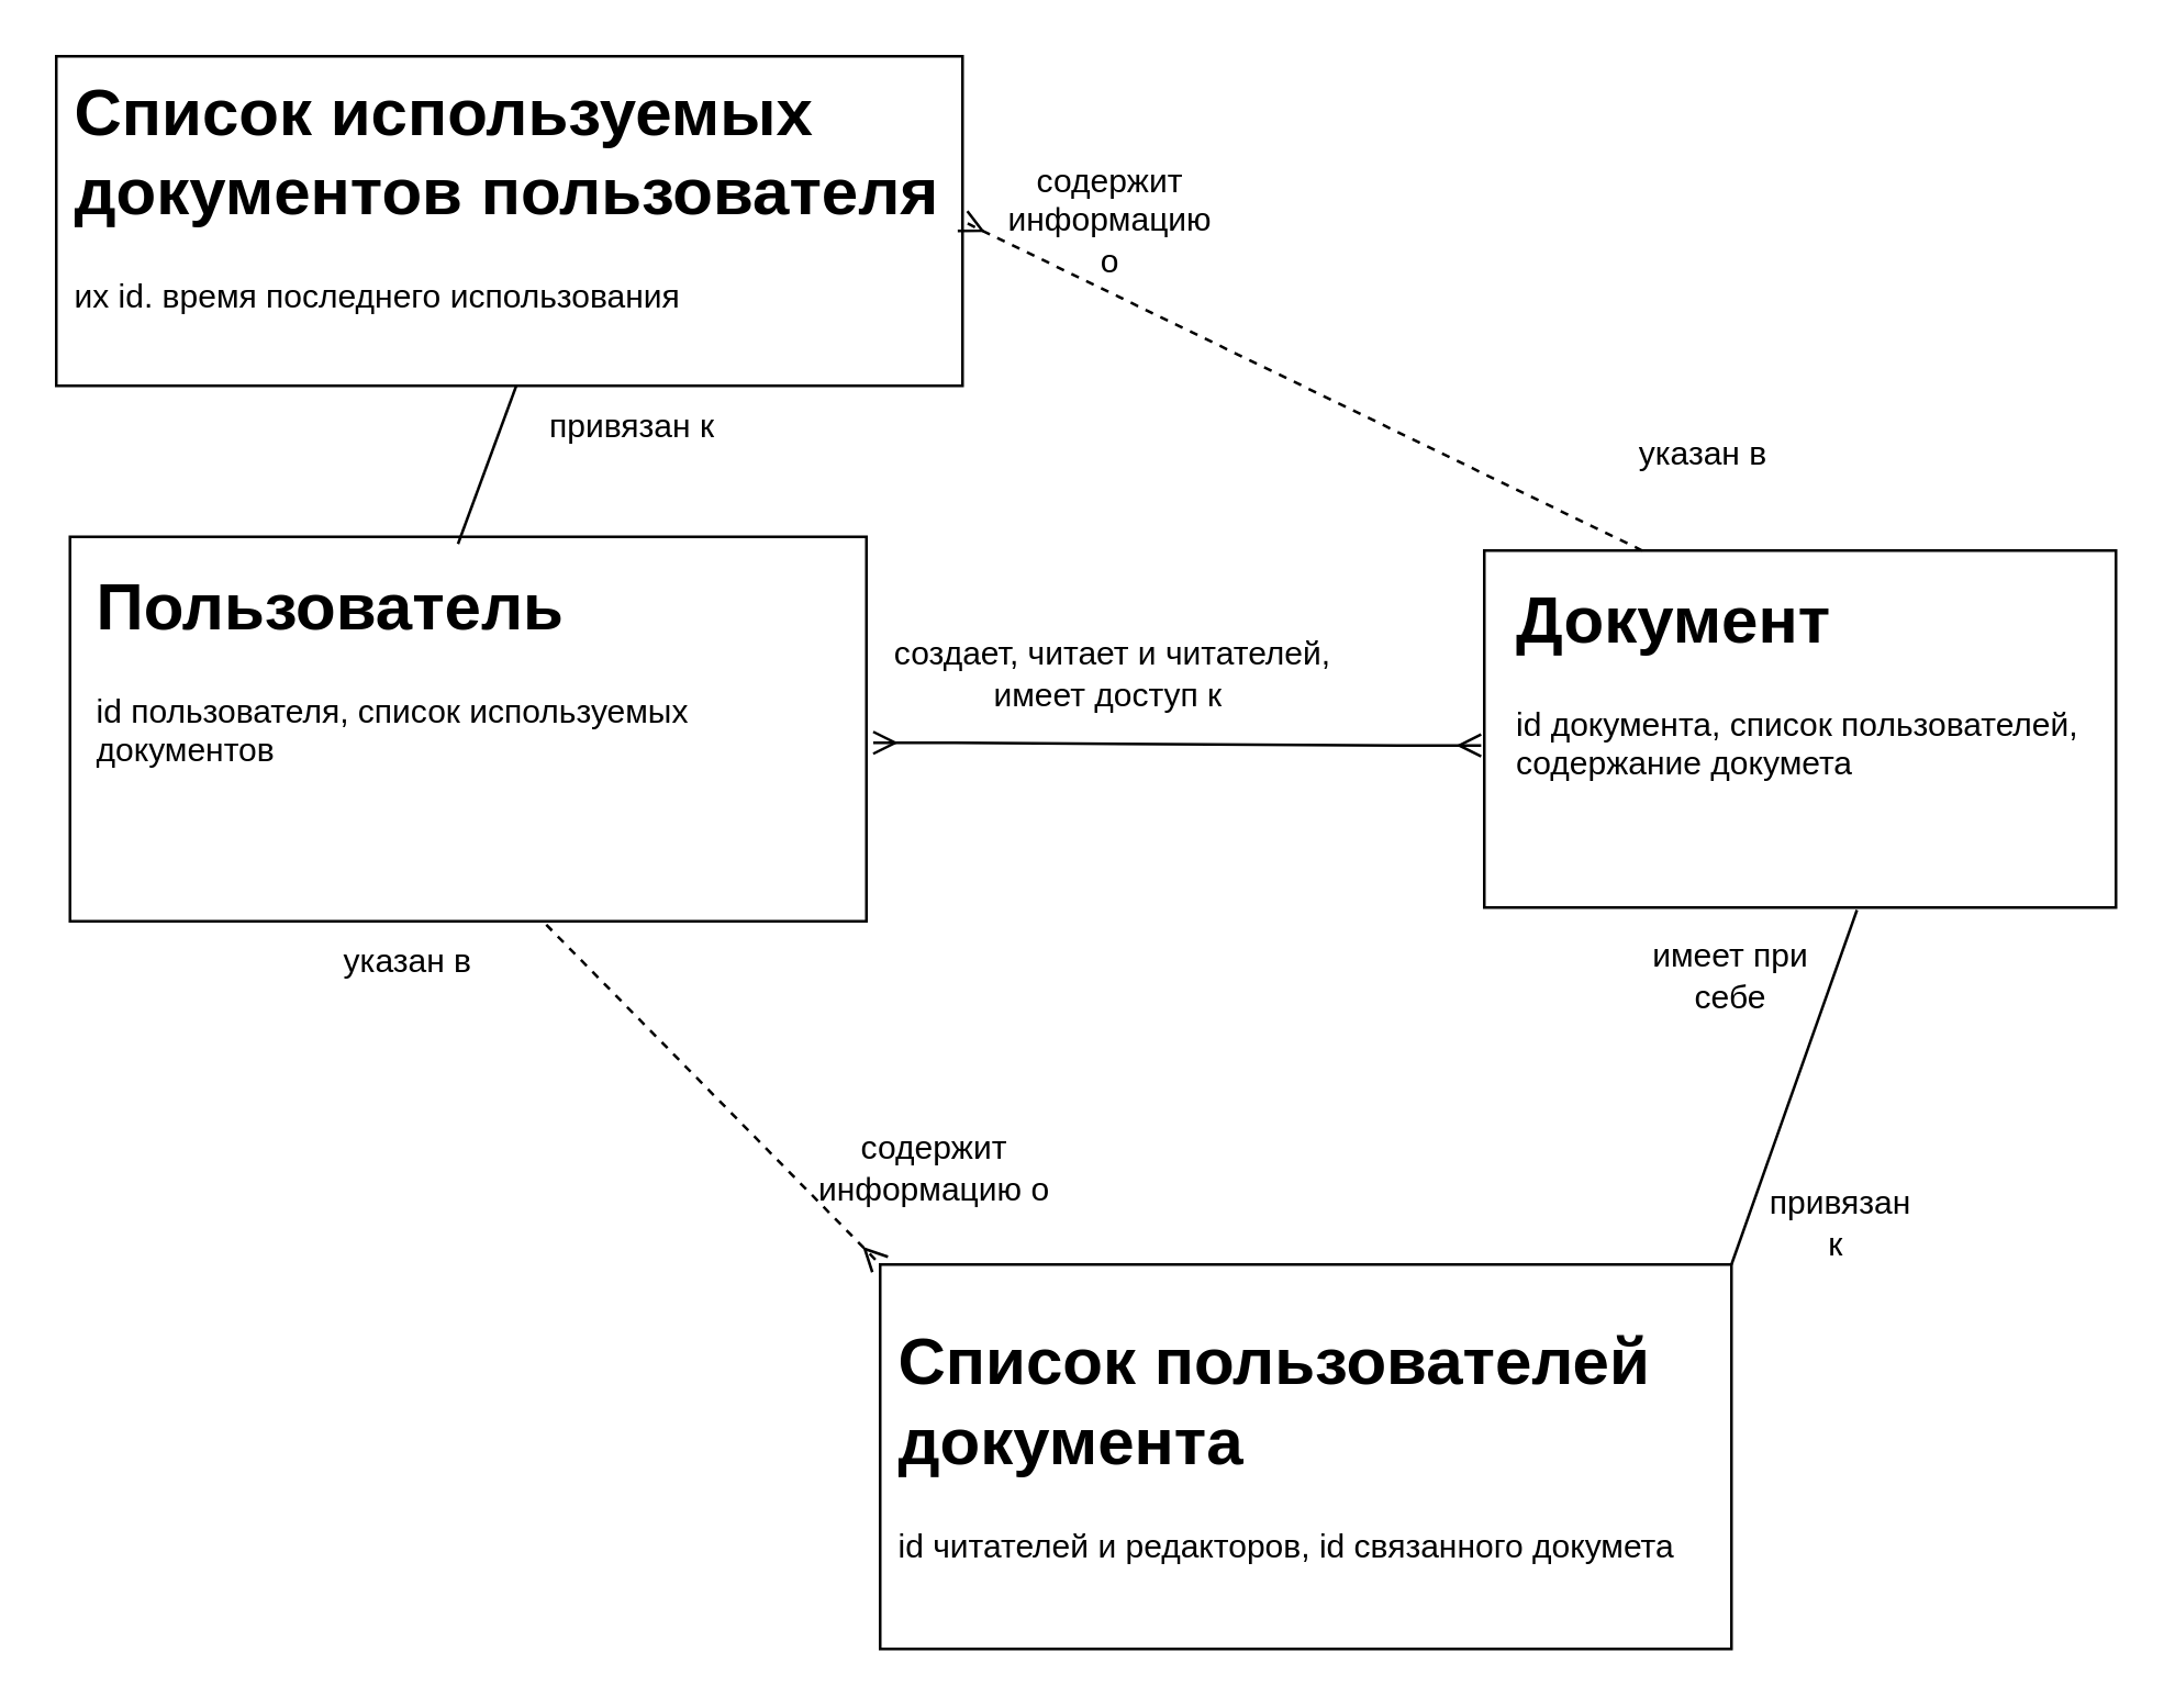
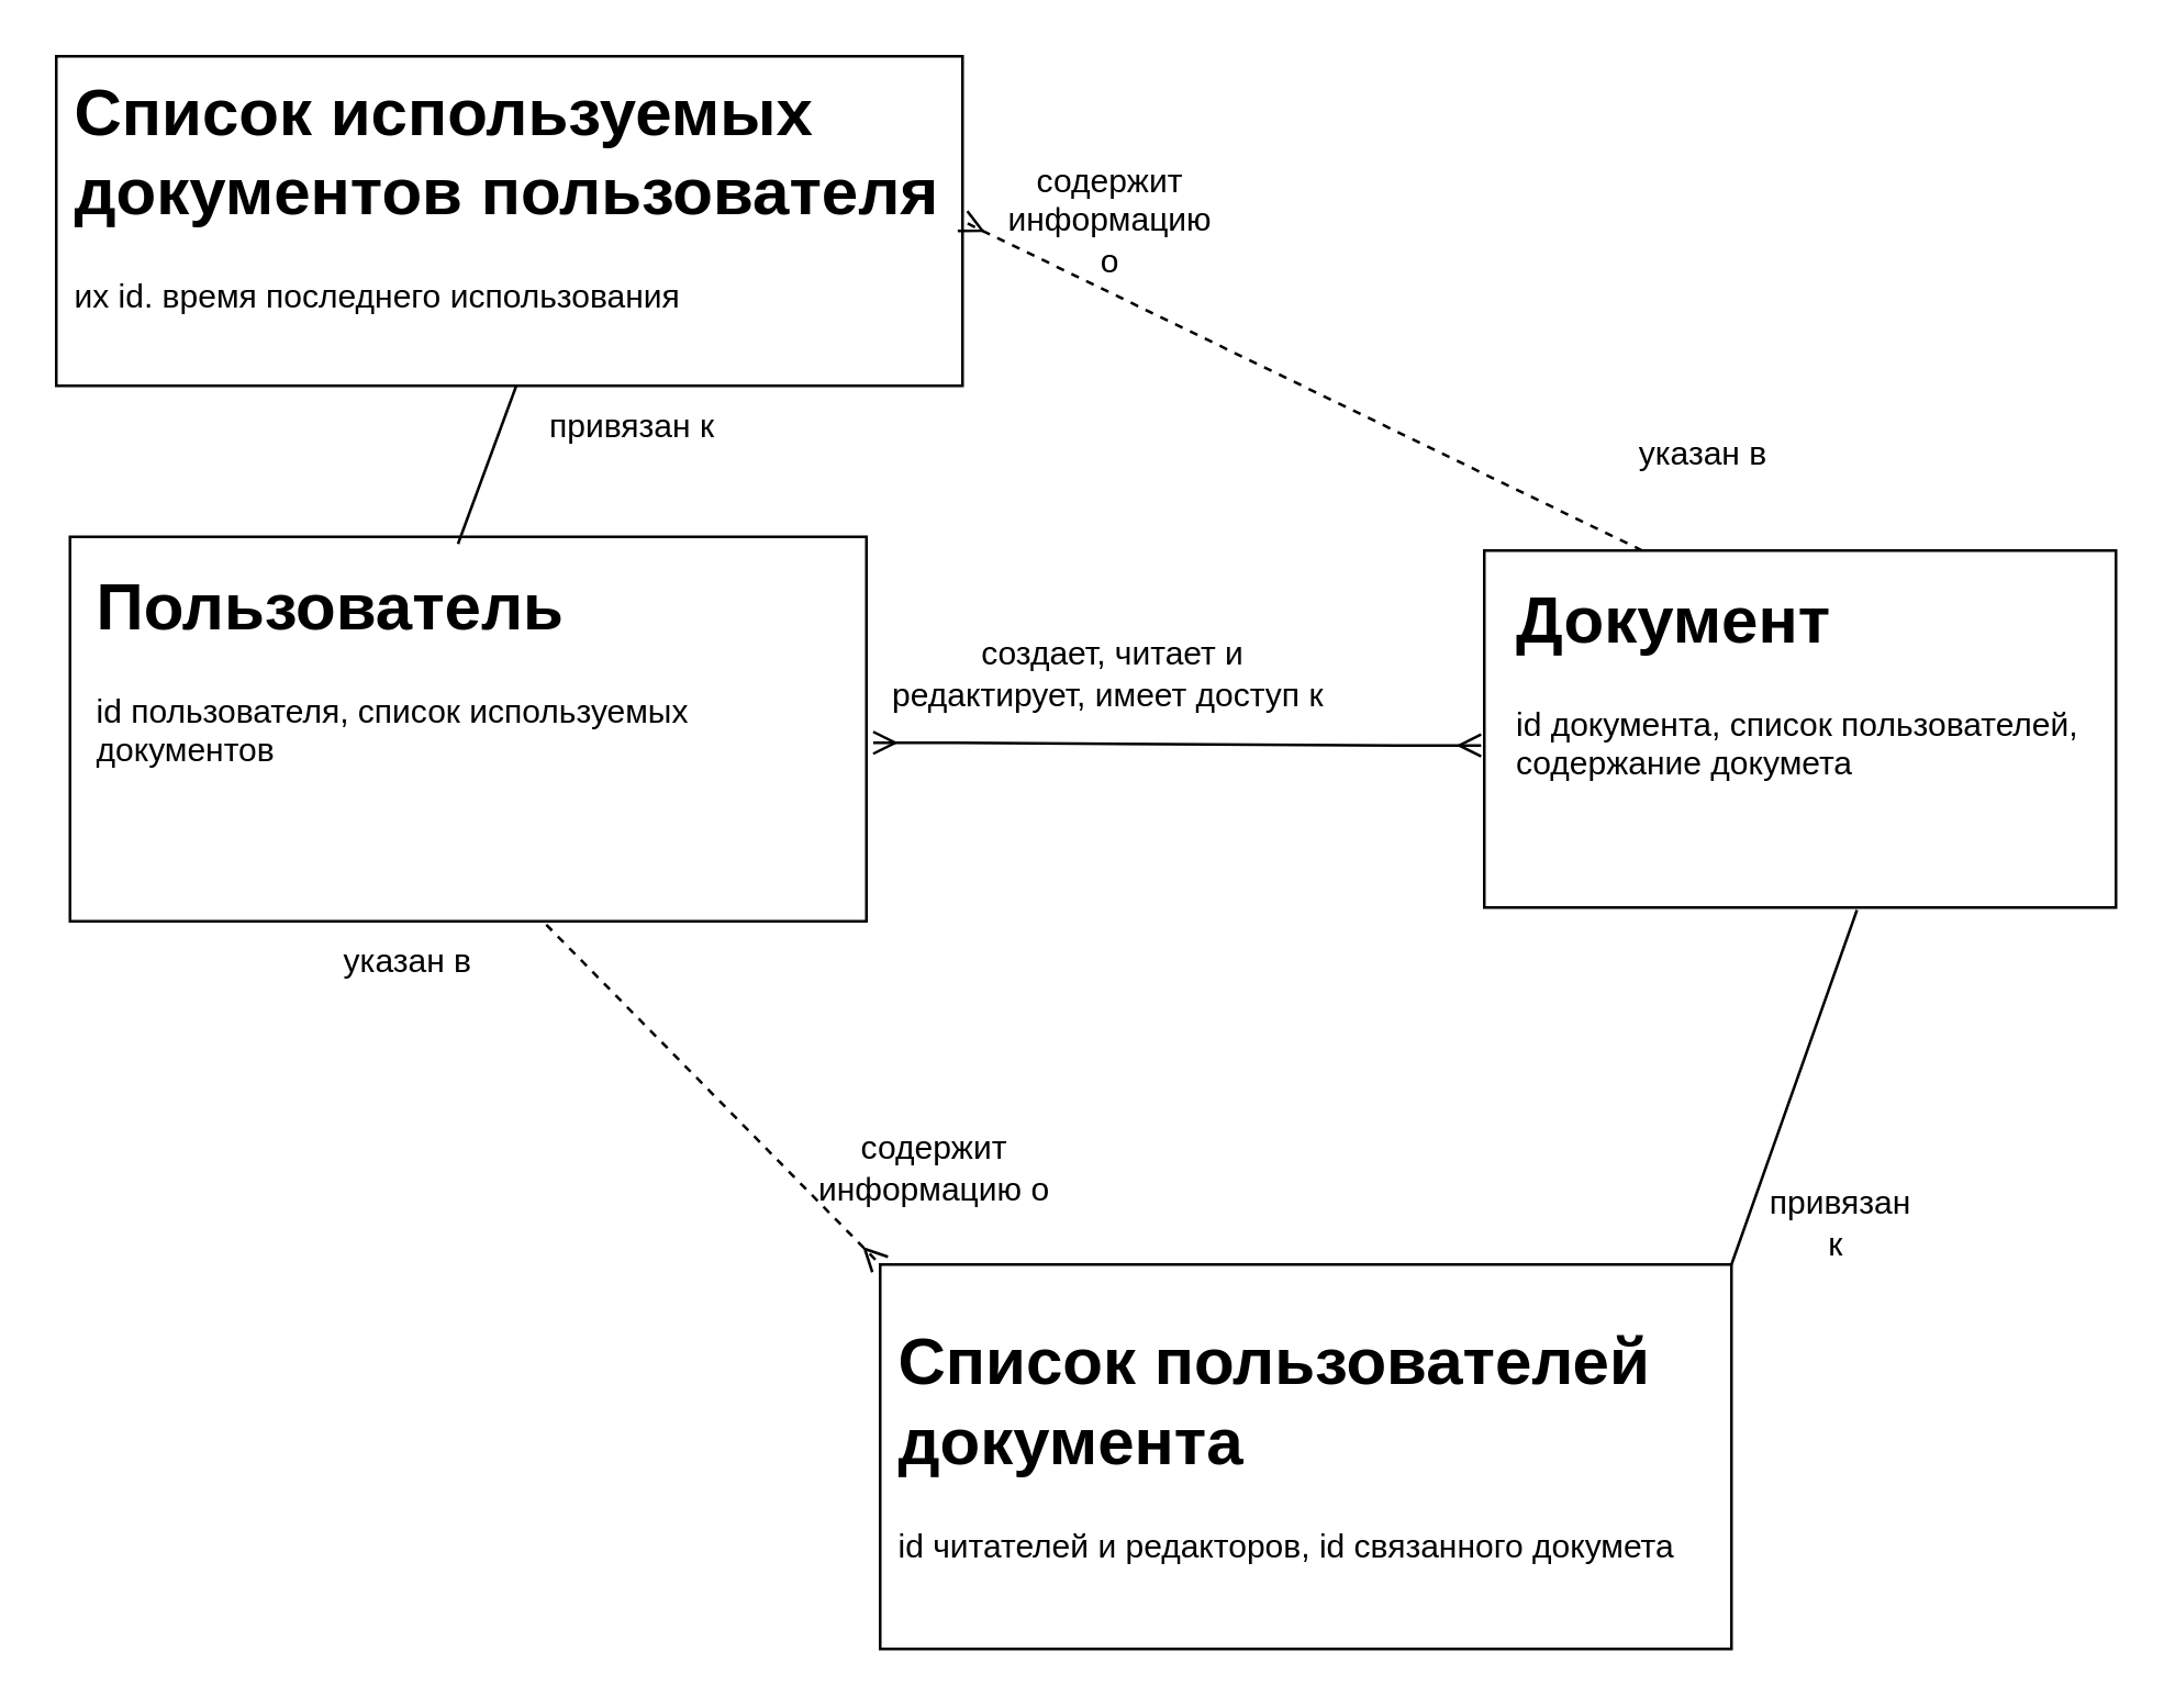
  <mxCell id="0" />
  <mxCell id="1" parent="0" />
  <mxCell id="2" value="" style="rounded=0;whiteSpace=wrap;html=1;fontFamily=Georgia;fontColor=#796aaf;" vertex="1" parent="1"><mxGeometry x="25" y="195" width="290" height="140" as="geometry" /></mxCell>
  <mxCell id="3" value="&lt;h1 style=&quot;margin-top: 0px;&quot;&gt;Пользователь&lt;/h1&gt;&lt;div&gt;id пользователя, список используемых документов&lt;/div&gt;" style="text;html=1;whiteSpace=wrap;overflow=hidden;rounded=0;" vertex="1" parent="1"><mxGeometry x="33" y="200" width="280" height="120" as="geometry" /></mxCell>
  <mxCell id="4" value="" style="rounded=0;whiteSpace=wrap;html=1;" vertex="1" parent="1"><mxGeometry x="540" y="200" width="230" height="130" as="geometry" /></mxCell>
  <mxCell id="5" value="&lt;h1 style=&quot;margin-top: 0px;&quot;&gt;Документ&lt;/h1&gt;&lt;div&gt;id документа, список пользователей, содержание докумета&lt;/div&gt;" style="text;html=1;whiteSpace=wrap;overflow=hidden;rounded=0;" vertex="1" parent="1"><mxGeometry x="550" y="205" width="210" height="120" as="geometry" /></mxCell>
  <mxCell id="6" value="" style="rounded=0;whiteSpace=wrap;html=1;" vertex="1" parent="1"><mxGeometry x="320" y="460" width="310" height="140" as="geometry" /></mxCell>
  <mxCell id="7" value="&lt;h1 style=&quot;margin-top: 0px;&quot;&gt;Список пользователей документа&lt;/h1&gt;&lt;div&gt;id читателей и редакторов, id связанного докумета&lt;/div&gt;" style="text;html=1;whiteSpace=wrap;overflow=hidden;rounded=0;" vertex="1" parent="1"><mxGeometry x="325" y="475" width="300" height="115" as="geometry" /></mxCell>
  <mxCell id="8" value="содержит информацию о" style="text;html=1;align=center;verticalAlign=middle;whiteSpace=wrap;rounded=0;" vertex="1" parent="1"><mxGeometry x="290" y="410" width="100" height="30" as="geometry" /></mxCell>
- <mxCell id="9" value="создает, читает и читателей, имеет доступ к&amp;nbsp;" style="text;html=1;align=center;verticalAlign=middle;whiteSpace=wrap;rounded=0;" vertex="1" parent="1"><mxGeometry x="320" y="230" width="170" height="30" as="geometry" /></mxCell>
+ <mxCell id="9" value="создает, читает и редактирует, имеет доступ к&amp;nbsp;" style="text;html=1;align=center;verticalAlign=middle;whiteSpace=wrap;rounded=0;" vertex="1" parent="1"><mxGeometry x="320" y="230" width="170" height="30" as="geometry" /></mxCell>
  <mxCell id="10" value="привязан к&amp;nbsp;" style="text;html=1;align=center;verticalAlign=middle;whiteSpace=wrap;rounded=0;" vertex="1" parent="1"><mxGeometry x="640" y="430" width="60" height="30" as="geometry" /></mxCell>
  <mxCell id="11" value="указан в&amp;nbsp;" style="text;html=1;align=center;verticalAlign=middle;whiteSpace=wrap;rounded=0;" vertex="1" parent="1"><mxGeometry x="120" y="335" width="60" height="30" as="geometry" /></mxCell>
- <mxCell id="12" value="имеет при себе" style="text;html=1;align=center;verticalAlign=middle;whiteSpace=wrap;rounded=0;" vertex="1" parent="1"><mxGeometry x="600" y="340" width="60" height="30" as="geometry" /></mxCell>
  <mxCell id="13" value="" style="rounded=0;whiteSpace=wrap;html=1;" vertex="1" parent="1"><mxGeometry x="20" y="20" width="330" height="120" as="geometry" /></mxCell>
  <mxCell id="14" value="&lt;h1 style=&quot;margin-top: 0px;&quot;&gt;Список используемых документов пользователя&lt;/h1&gt;&lt;div&gt;их id. время последнего использования&lt;/div&gt;" style="text;html=1;whiteSpace=wrap;overflow=hidden;rounded=0;" vertex="1" parent="1"><mxGeometry x="25" y="20" width="325" height="120" as="geometry" /></mxCell>
  <mxCell id="15" value="привязан к" style="text;html=1;align=center;verticalAlign=middle;whiteSpace=wrap;rounded=0;" vertex="1" parent="1"><mxGeometry x="190" y="140" width="80" height="30" as="geometry" /></mxCell>
  <mxCell id="16" value="указан в" style="text;html=1;align=center;verticalAlign=middle;whiteSpace=wrap;rounded=0;" vertex="1" parent="1"><mxGeometry x="590" y="150" width="60" height="30" as="geometry" /></mxCell>
  <mxCell id="17" value="содержит информацию о" style="text;html=1;align=center;verticalAlign=middle;whiteSpace=wrap;rounded=0;" vertex="1" parent="1"><mxGeometry x="374" y="65" width="60" height="30" as="geometry" /></mxCell>
  <mxCell id="18" value="" style="endArrow=none;html=1;rounded=0;exitX=0.5;exitY=1;exitDx=0;exitDy=0;entryX=0.476;entryY=-0.02;entryDx=0;entryDy=0;entryPerimeter=0;" edge="1" parent="1" source="14" target="3"><mxGeometry relative="1" as="geometry"><mxPoint x="150" y="150" as="sourcePoint" /><mxPoint x="170" y="190" as="targetPoint" /></mxGeometry></mxCell>
  <mxCell id="19" value="" style="endArrow=none;html=1;rounded=0;entryX=0.59;entryY=1.007;entryDx=0;entryDy=0;entryPerimeter=0;exitX=1;exitY=0;exitDx=0;exitDy=0;" edge="1" parent="1" source="6" target="4"><mxGeometry relative="1" as="geometry"><mxPoint x="360" y="340" as="sourcePoint" /><mxPoint x="520" y="340" as="targetPoint" /></mxGeometry></mxCell>
  <mxCell id="20" value="" style="fontSize=12;html=1;endArrow=ERmany;rounded=0;exitX=0.598;exitY=1.009;exitDx=0;exitDy=0;entryX=0;entryY=0;entryDx=0;entryDy=0;exitPerimeter=0;dashed=1;" edge="1" parent="1" source="2" target="6"><mxGeometry width="100" height="100" relative="1" as="geometry"><mxPoint x="390" y="390" as="sourcePoint" /><mxPoint x="490" y="290" as="targetPoint" /></mxGeometry></mxCell>
  <mxCell id="21" value="" style="fontSize=12;html=1;endArrow=ERmany;rounded=0;exitX=0.25;exitY=0;exitDx=0;exitDy=0;entryX=1;entryY=0.5;entryDx=0;entryDy=0;dashed=1;" edge="1" parent="1" source="4" target="14"><mxGeometry width="100" height="100" relative="1" as="geometry"><mxPoint x="390" y="130" as="sourcePoint" /><mxPoint x="512" y="254" as="targetPoint" /></mxGeometry></mxCell>
  <mxCell id="22" value="" style="edgeStyle=entityRelationEdgeStyle;fontSize=12;html=1;endArrow=ERmany;startArrow=ERmany;rounded=0;exitX=1.016;exitY=0.683;exitDx=0;exitDy=0;exitPerimeter=0;entryX=-0.005;entryY=0.638;entryDx=0;entryDy=0;entryPerimeter=0;" edge="1" parent="1"><mxGeometry width="100" height="100" relative="1" as="geometry"><mxPoint x="317.48" y="270" as="sourcePoint" /><mxPoint x="538.85" y="270.98" as="targetPoint" /></mxGeometry></mxCell>
